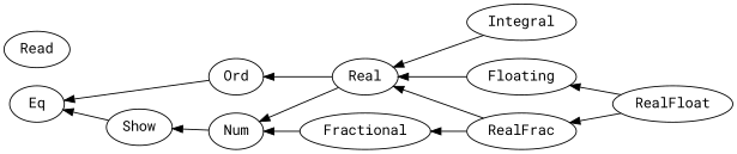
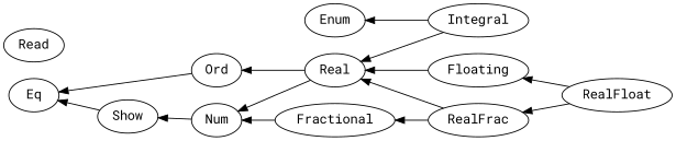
  digraph {
    fontname="Roboto Mono"
    rankdir=LR
    node [fontname="Roboto Mono"]
    edge [dir=back fontname="Roboto Mono"]
    Fractional
    RealFrac
    Floating
    RealFloat
    Num
    Real
    Integral
    Eq
    Ord
    Show
+   Enum
    Read
    Fractional -> RealFrac
    RealFrac -> RealFloat
    Floating -> RealFloat
    Num -> Fractional
    Num -> Real
    Real -> RealFrac
    Real -> Floating
    Real -> Integral
    Eq -> Ord
    Eq -> Show
    Ord -> Real
    Show -> Num
+   Enum -> Integral
  }
